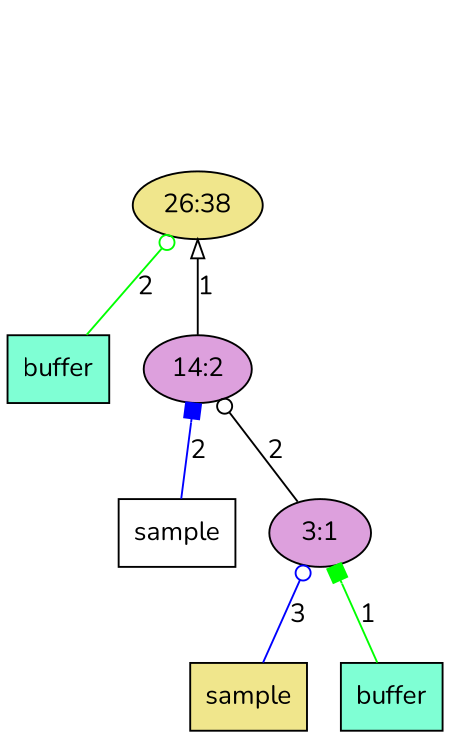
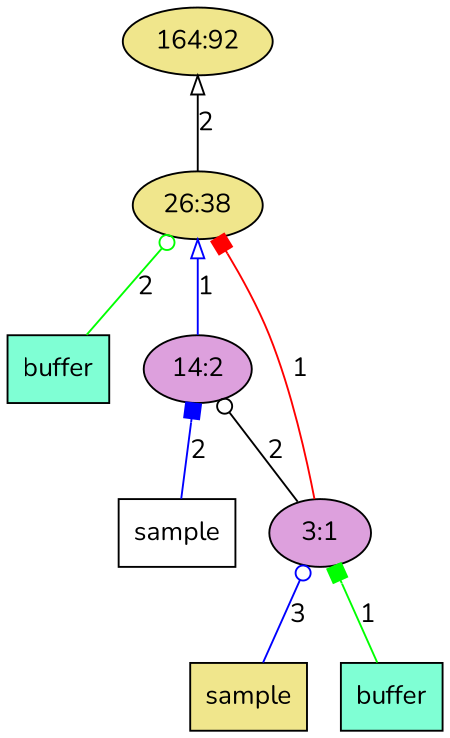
  digraph {
    fontname=Nunito
    rankdir=BT
    node [fillcolor=khaki fontname=Nunito style=filled]
    edge [arrowhead=odot color=black fontname=Nunito]
+   n1 [label="164:92"]
    n2 [fillcolor=aquamarine label=buffer shape=box]
    n3 [label="26:38"]
    n4 [fillcolor=plum label="14:2"]
    n5 [fillcolor=white label=sample shape=box]
    n6 [fillcolor=plum label="3:1"]
    n7 [label=sample shape=box]
    n8 [fillcolor=aquamarine label=buffer shape=box]
    n2 -> n3 [color=green label=2]
-   n4 -> n3 [arrowhead=onormal label=1]
+   n3 -> n1 [arrowhead=onormal label=2]
+   n4 -> n3 [arrowhead=onormal color=blue label=1]
    n5 -> n4 [arrowhead=box color=blue label=2]
+   n6 -> n3 [arrowhead=box color=red label=1]
    n6 -> n4 [label=2]
    n7 -> n6 [color=blue label=3]
    n8 -> n6 [arrowhead=box color=green label=1]
  }
